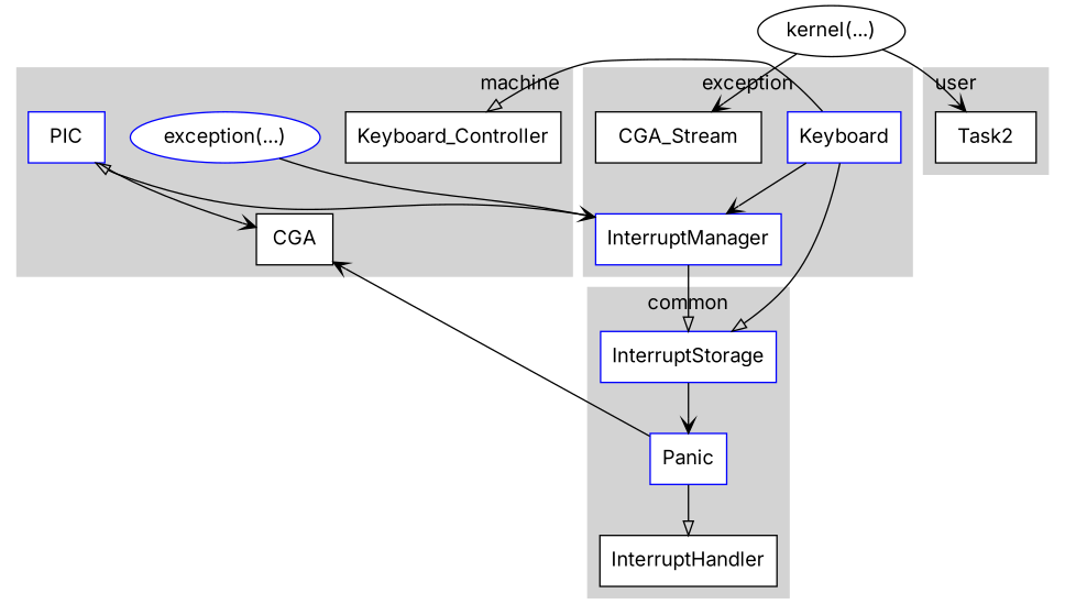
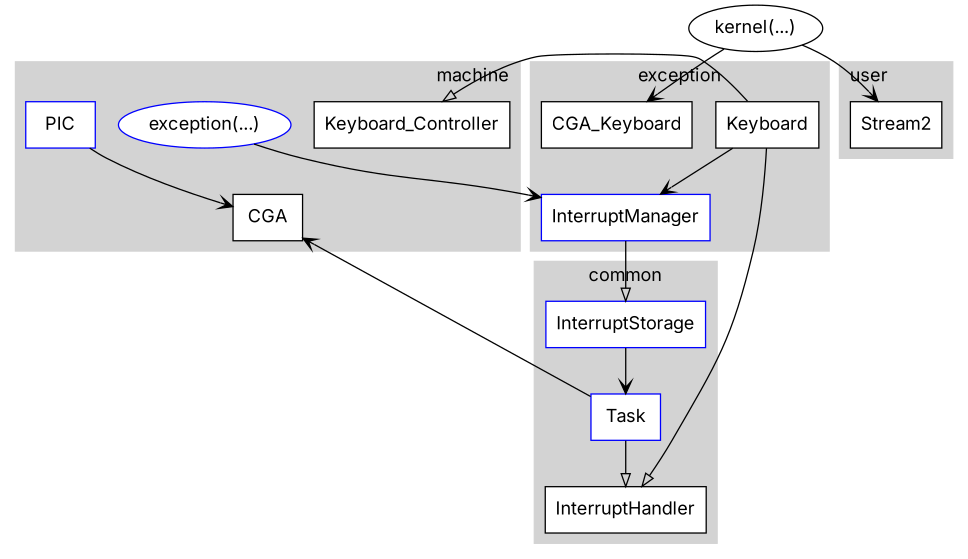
  digraph {
    fontname=Inter
    node [fillcolor=white fontname=Inter shape=box style="solid,filled"]
    edge [arrowhead=open fontname=Inter]
    n1 [label=Keyboard_Controller]
    n2 [color=blue label=PIC]
    n3 [color=blue label="exception(...)" shape=oval]
    n4 [label=CGA]
-   n5 [label=Task2]
+   n5 [label=Stream2]
    n6 [label=InterruptHandler]
-   n7 [color=blue label=Panic]
+   n7 [color=blue label=Task]
    n8 [color=blue label=InterruptStorage]
    n9 [color=blue label=InterruptManager]
-   n10 [color=blue label=Keyboard]
-   n11 [label=CGA_Stream]
+   n10 [color=black label=Keyboard]
+   n11 [label=CGA_Keyboard]
    n12 [label="kernel(...)" shape=oval]
    subgraph cluster_1 {
      color=lightgray
      label=machine
      labeljust=r
      style=filled
      n1
      n2
      n3
      n4
    }
    subgraph cluster_2 {
      color=lightgray
      label=user
      labeljust=l
      rank=source
      style=filled
      n5
    }
    subgraph cluster_3 {
      color=lightgray
      label=common
      labeljust=c
      style=filled
      n6
      n7
      n8
    }
    subgraph cluster_4 {
      color=lightgray
      label=exception
      labeljust=c
      style=filled
      n9
      n10
      n11
    }
    n2 -> n4
    n3 -> n9 [weight=5]
    n7 -> n4
    n7 -> n6 [arrowhead=empty]
    n8 -> n7 [weight=2]
-   n9 -> n2 [arrowhead=empty weight=2]
    n9 -> n8 [arrowhead=empty weight=2]
    n10 -> n1 [arrowhead=empty]
-   n10 -> n8 [arrowhead=empty]
+   n10 -> n6 [arrowhead=empty]
    n10 -> n9 [weight=4]
    n12 -> n5
    n12 -> n11
  }
